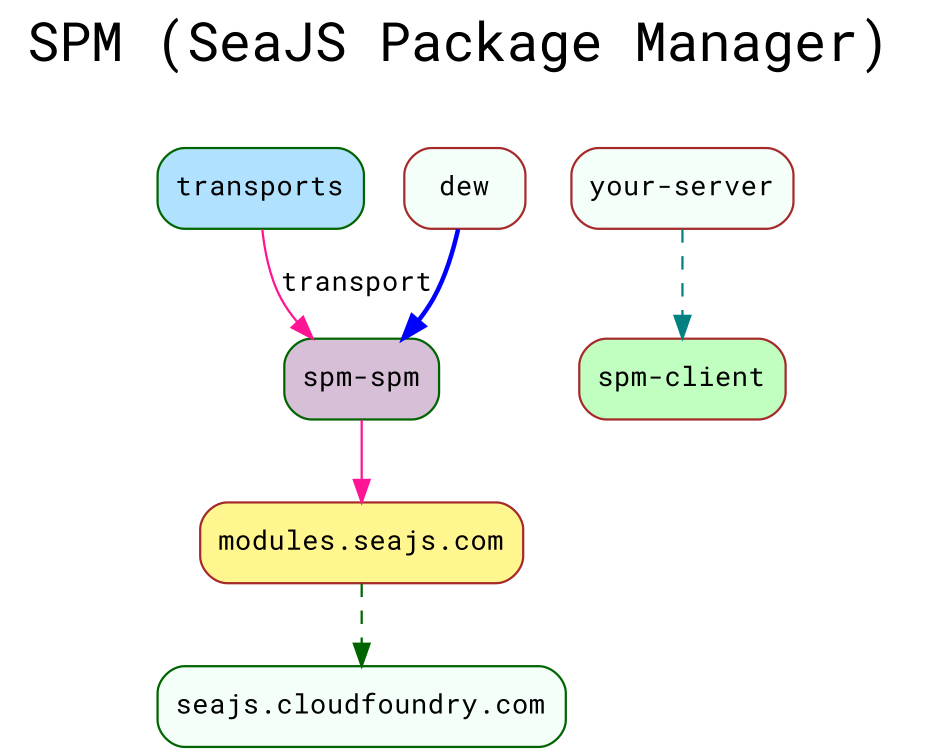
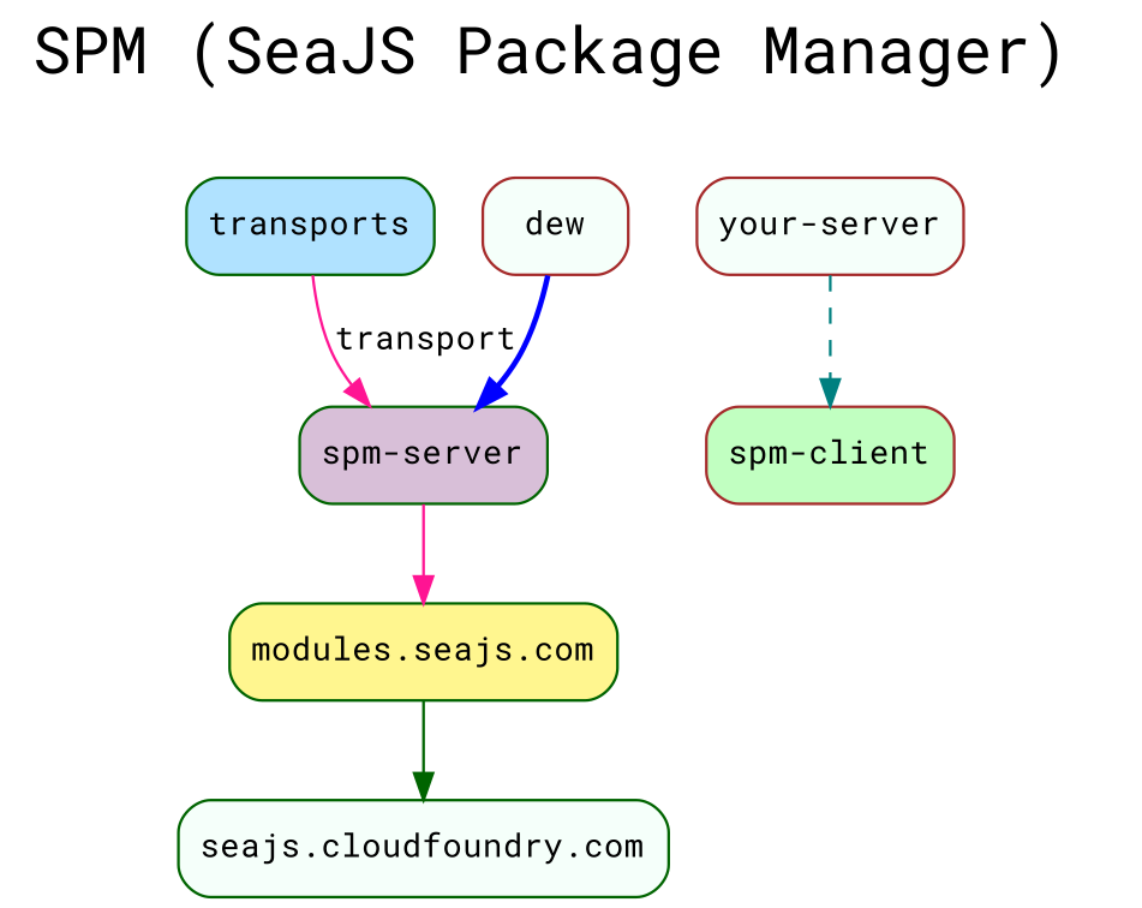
  digraph {
    fontname="Roboto Mono"
    fontsize=24
    label="SPM (SeaJS Package Manager) \n\n"
    labelloc=t
    rank=same
    node [color=darkgreen fillcolor=mintcream fontname="Roboto Mono" fontsize=12 shape=box style="filled, solid, rounded"]
    edge [color=deeppink fontname="Roboto Mono" fontsize=12 style=solid]
    transports [fillcolor=lightskyblue1]
-   "spm-server" [fillcolor=thistle label="spm-spm"]
-   "modules.seajs.com" [color=brown fillcolor=khaki1]
+   "spm-server" [fillcolor=thistle]
+   "modules.seajs.com" [fillcolor=khaki1]
    "seajs.cloudfoundry.com"
    "your-server" [color=brown]
    "spm-client" [color=brown fillcolor=darkseagreen1]
    dew [color=brown]
    transports -> "spm-server" [label=transport]
    "spm-server" -> "modules.seajs.com"
-   "modules.seajs.com" -> "seajs.cloudfoundry.com" [color=darkgreen style=dashed]
+   "modules.seajs.com" -> "seajs.cloudfoundry.com" [color=darkgreen]
    "your-server" -> "spm-client" [color=teal style=dashed]
    dew -> "spm-server" [color=blue style=bold]
  }
